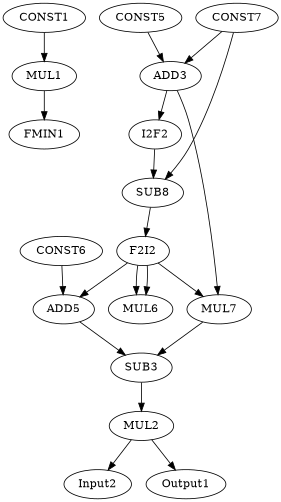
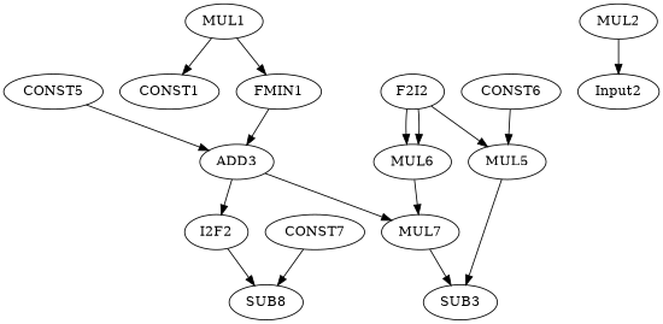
  digraph {
    fontname="DejaVu Serif"
    node [fontname="DejaVu Serif" opcode=fmul]
    edge [fontname="DejaVu Serif" operand=0]
    CONST1 [opcode=const value=48128]
    MUL1
    FMIN1 [opcode=fmax]
    CONST5 [opcode=const value=15360]
    ADD3 [opcode=fadd]
    I2F2 [opcode=tofloat]
    MUL7
    CONST6 [opcode=const value=16384]
-   MUL5 [label=ADD5]
+   MUL5
    SUB3 [opcode=fsub]
    CONST7 [opcode=const value=30586]
    n12 [label=SUB8 opcode=fsub]
    F2I2 [opcode=toint]
    Input2 [offset="0, 0" opcode=input pattern="2, 1000" ref_name=A1]
    MUL2
-   Output1 [offset="0, 0" opcode=output pattern="2, 1000" ref_name=B1]
    MUL6
-   CONST1 -> MUL1 [operand=1]
+   MUL1 -> CONST1 [operand=1]
    MUL1 -> FMIN1 [operand=1]
-   CONST7 -> ADD3
+   FMIN1 -> ADD3
    CONST5 -> ADD3 [operand=1]
    ADD3 -> I2F2
    ADD3 -> MUL7 [operand=1]
    I2F2 -> n12 [operand=1]
    MUL7 -> SUB3 [operand=1]
    CONST6 -> MUL5 [operand=1]
    MUL5 -> SUB3
-   SUB3 -> MUL2
    CONST7 -> n12
-   n12 -> F2I2
    F2I2 -> MUL5
    F2I2 -> MUL6
    F2I2 -> MUL6 [operand=1]
    MUL2 -> Input2 [operand=1]
-   MUL2 -> Output1
-   F2I2 -> MUL7
+   MUL6 -> MUL7
  }
